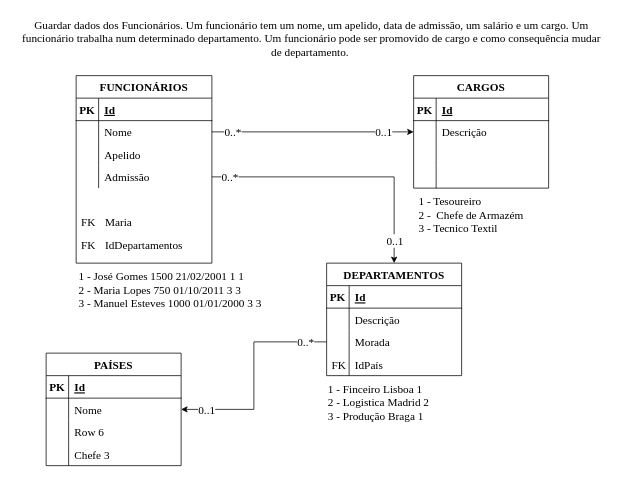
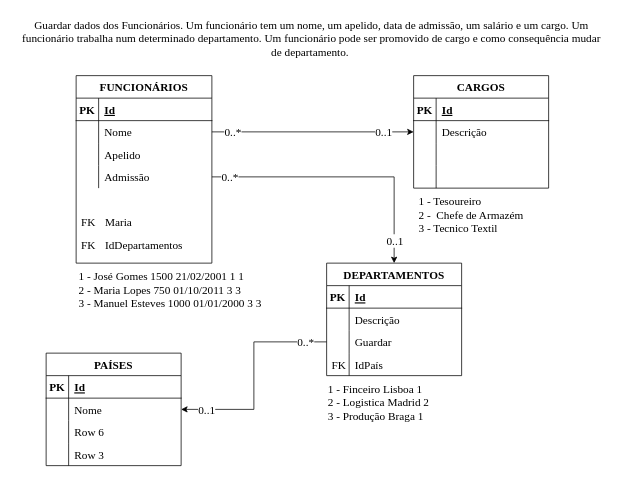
  <mxCell id="0" />
  <mxCell id="1" parent="0" />
  <mxCell id="2" value="&lt;font face=&quot;Times New Roman&quot; style=&quot;font-size: 15px;&quot;&gt;Guardar dados dos Funcionários. Um funcionário tem um nome, um apelido, data de admissão, um salário e um cargo. Um funcionário trabalha num determinado departamento. Um funcionário pode ser promovido de cargo e como consequência mudar de departamento.&amp;nbsp;&lt;/font&gt;" style="text;html=1;strokeColor=none;fillColor=none;align=center;verticalAlign=middle;whiteSpace=wrap;rounded=0;strokeWidth=3;" vertex="1" parent="1"><mxGeometry x="20" y="20" width="790" height="60" as="geometry" /></mxCell>
  <mxCell id="3" value="FUNCIONÁRIOS" style="shape=table;startSize=30;container=1;collapsible=1;childLayout=tableLayout;fixedRows=1;rowLines=0;fontStyle=1;align=center;resizeLast=1;fontFamily=Times New Roman;fontSize=15;" vertex="1" parent="1"><mxGeometry x="101" y="100" width="181" height="250" as="geometry"><mxRectangle x="19" y="110" width="80" height="30" as="alternateBounds" /></mxGeometry></mxCell>
  <mxCell id="4" value="" style="shape=tableRow;horizontal=0;startSize=0;swimlaneHead=0;swimlaneBody=0;fillColor=none;collapsible=0;dropTarget=0;points=[[0,0.5],[1,0.5]];portConstraint=eastwest;top=0;left=0;right=0;bottom=1;fontFamily=Times New Roman;fontSize=15;" vertex="1" parent="3"><mxGeometry y="30" width="181" height="30" as="geometry" /></mxCell>
  <mxCell id="5" value="PK" style="shape=partialRectangle;connectable=0;fillColor=none;top=0;left=0;bottom=0;right=0;fontStyle=1;overflow=hidden;fontFamily=Times New Roman;fontSize=15;" vertex="1" parent="4"><mxGeometry width="30" height="30" as="geometry"><mxRectangle width="30" height="30" as="alternateBounds" /></mxGeometry></mxCell>
  <mxCell id="6" value="Id" style="shape=partialRectangle;connectable=0;fillColor=none;top=0;left=0;bottom=0;right=0;align=left;spacingLeft=6;fontStyle=5;overflow=hidden;fontFamily=Times New Roman;fontSize=15;" vertex="1" parent="4"><mxGeometry x="30" width="151" height="30" as="geometry"><mxRectangle width="151" height="30" as="alternateBounds" /></mxGeometry></mxCell>
  <mxCell id="7" value="" style="shape=tableRow;horizontal=0;startSize=0;swimlaneHead=0;swimlaneBody=0;fillColor=none;collapsible=0;dropTarget=0;points=[[0,0.5],[1,0.5]];portConstraint=eastwest;top=0;left=0;right=0;bottom=0;fontFamily=Times New Roman;fontSize=15;" vertex="1" parent="3"><mxGeometry y="60" width="181" height="30" as="geometry" /></mxCell>
  <mxCell id="8" value="" style="shape=partialRectangle;connectable=0;fillColor=none;top=0;left=0;bottom=0;right=0;editable=1;overflow=hidden;fontFamily=Times New Roman;fontSize=15;" vertex="1" parent="7"><mxGeometry width="30" height="30" as="geometry"><mxRectangle width="30" height="30" as="alternateBounds" /></mxGeometry></mxCell>
  <mxCell id="9" value="Nome" style="shape=partialRectangle;connectable=0;fillColor=none;top=0;left=0;bottom=0;right=0;align=left;spacingLeft=6;overflow=hidden;fontFamily=Times New Roman;fontSize=15;" vertex="1" parent="7"><mxGeometry x="30" width="151" height="30" as="geometry"><mxRectangle width="151" height="30" as="alternateBounds" /></mxGeometry></mxCell>
  <mxCell id="10" value="" style="shape=tableRow;horizontal=0;startSize=0;swimlaneHead=0;swimlaneBody=0;fillColor=none;collapsible=0;dropTarget=0;points=[[0,0.5],[1,0.5]];portConstraint=eastwest;top=0;left=0;right=0;bottom=0;fontFamily=Times New Roman;fontSize=15;" vertex="1" parent="3"><mxGeometry y="90" width="181" height="30" as="geometry" /></mxCell>
  <mxCell id="11" value="" style="shape=partialRectangle;connectable=0;fillColor=none;top=0;left=0;bottom=0;right=0;editable=1;overflow=hidden;fontFamily=Times New Roman;fontSize=15;" vertex="1" parent="10"><mxGeometry width="30" height="30" as="geometry"><mxRectangle width="30" height="30" as="alternateBounds" /></mxGeometry></mxCell>
  <mxCell id="12" value="Apelido" style="shape=partialRectangle;connectable=0;fillColor=none;top=0;left=0;bottom=0;right=0;align=left;spacingLeft=6;overflow=hidden;fontFamily=Times New Roman;fontSize=15;" vertex="1" parent="10"><mxGeometry x="30" width="151" height="30" as="geometry"><mxRectangle width="151" height="30" as="alternateBounds" /></mxGeometry></mxCell>
  <mxCell id="13" value="" style="shape=tableRow;horizontal=0;startSize=0;swimlaneHead=0;swimlaneBody=0;fillColor=none;collapsible=0;dropTarget=0;points=[[0,0.5],[1,0.5]];portConstraint=eastwest;top=0;left=0;right=0;bottom=0;fontFamily=Times New Roman;fontSize=15;" vertex="1" parent="3"><mxGeometry y="120" width="181" height="30" as="geometry" /></mxCell>
  <mxCell id="14" value="" style="shape=partialRectangle;connectable=0;fillColor=none;top=0;left=0;bottom=0;right=0;editable=1;overflow=hidden;fontFamily=Times New Roman;fontSize=15;" vertex="1" parent="13"><mxGeometry width="30" height="30" as="geometry"><mxRectangle width="30" height="30" as="alternateBounds" /></mxGeometry></mxCell>
  <mxCell id="15" value="Admissão" style="shape=partialRectangle;connectable=0;fillColor=none;top=0;left=0;bottom=0;right=0;align=left;spacingLeft=6;overflow=hidden;fontFamily=Times New Roman;fontSize=15;" vertex="1" parent="13"><mxGeometry x="30" width="151" height="30" as="geometry"><mxRectangle width="151" height="30" as="alternateBounds" /></mxGeometry></mxCell>
  <mxCell id="16" value="Maria" style="shape=partialRectangle;connectable=0;fillColor=none;top=0;left=0;bottom=0;right=0;align=left;spacingLeft=6;overflow=hidden;fontFamily=Times New Roman;fontSize=15;" vertex="1" parent="1"><mxGeometry x="132" y="280" width="150" height="30" as="geometry"><mxRectangle width="150" height="30" as="alternateBounds" /></mxGeometry></mxCell>
  <mxCell id="17" value="CARGOS" style="shape=table;startSize=30;container=1;collapsible=1;childLayout=tableLayout;fixedRows=1;rowLines=0;fontStyle=1;align=center;resizeLast=1;fontFamily=Times New Roman;fontSize=15;" vertex="1" parent="1"><mxGeometry x="551" y="100" width="180" height="150" as="geometry" /></mxCell>
  <mxCell id="18" value="" style="shape=tableRow;horizontal=0;startSize=0;swimlaneHead=0;swimlaneBody=0;fillColor=none;collapsible=0;dropTarget=0;points=[[0,0.5],[1,0.5]];portConstraint=eastwest;top=0;left=0;right=0;bottom=1;fontFamily=Times New Roman;fontSize=15;" vertex="1" parent="17"><mxGeometry y="30" width="180" height="30" as="geometry" /></mxCell>
  <mxCell id="19" value="PK" style="shape=partialRectangle;connectable=0;fillColor=none;top=0;left=0;bottom=0;right=0;fontStyle=1;overflow=hidden;fontFamily=Times New Roman;fontSize=15;" vertex="1" parent="18"><mxGeometry width="30" height="30" as="geometry"><mxRectangle width="30" height="30" as="alternateBounds" /></mxGeometry></mxCell>
  <mxCell id="20" value="Id" style="shape=partialRectangle;connectable=0;fillColor=none;top=0;left=0;bottom=0;right=0;align=left;spacingLeft=6;fontStyle=5;overflow=hidden;fontFamily=Times New Roman;fontSize=15;" vertex="1" parent="18"><mxGeometry x="30" width="150" height="30" as="geometry"><mxRectangle width="150" height="30" as="alternateBounds" /></mxGeometry></mxCell>
  <mxCell id="21" value="" style="shape=tableRow;horizontal=0;startSize=0;swimlaneHead=0;swimlaneBody=0;fillColor=none;collapsible=0;dropTarget=0;points=[[0,0.5],[1,0.5]];portConstraint=eastwest;top=0;left=0;right=0;bottom=0;fontFamily=Times New Roman;fontSize=15;" vertex="1" parent="17"><mxGeometry y="60" width="180" height="30" as="geometry" /></mxCell>
  <mxCell id="22" value="" style="shape=partialRectangle;connectable=0;fillColor=none;top=0;left=0;bottom=0;right=0;editable=1;overflow=hidden;fontFamily=Times New Roman;fontSize=15;" vertex="1" parent="21"><mxGeometry width="30" height="30" as="geometry"><mxRectangle width="30" height="30" as="alternateBounds" /></mxGeometry></mxCell>
  <mxCell id="23" value="Descrição" style="shape=partialRectangle;connectable=0;fillColor=none;top=0;left=0;bottom=0;right=0;align=left;spacingLeft=6;overflow=hidden;fontFamily=Times New Roman;fontSize=15;" vertex="1" parent="21"><mxGeometry x="30" width="150" height="30" as="geometry"><mxRectangle width="150" height="30" as="alternateBounds" /></mxGeometry></mxCell>
  <mxCell id="24" value="" style="shape=tableRow;horizontal=0;startSize=0;swimlaneHead=0;swimlaneBody=0;fillColor=none;collapsible=0;dropTarget=0;points=[[0,0.5],[1,0.5]];portConstraint=eastwest;top=0;left=0;right=0;bottom=0;fontFamily=Times New Roman;fontSize=15;" vertex="1" parent="17"><mxGeometry y="90" width="180" height="30" as="geometry" /></mxCell>
  <mxCell id="25" value="" style="shape=partialRectangle;connectable=0;fillColor=none;top=0;left=0;bottom=0;right=0;editable=1;overflow=hidden;fontFamily=Times New Roman;fontSize=15;" vertex="1" parent="24"><mxGeometry width="30" height="30" as="geometry"><mxRectangle width="30" height="30" as="alternateBounds" /></mxGeometry></mxCell>
  <mxCell id="26" value="" style="shape=partialRectangle;connectable=0;fillColor=none;top=0;left=0;bottom=0;right=0;align=left;spacingLeft=6;overflow=hidden;fontFamily=Times New Roman;fontSize=15;" vertex="1" parent="24"><mxGeometry x="30" width="150" height="30" as="geometry"><mxRectangle width="150" height="30" as="alternateBounds" /></mxGeometry></mxCell>
  <mxCell id="27" value="" style="shape=tableRow;horizontal=0;startSize=0;swimlaneHead=0;swimlaneBody=0;fillColor=none;collapsible=0;dropTarget=0;points=[[0,0.5],[1,0.5]];portConstraint=eastwest;top=0;left=0;right=0;bottom=0;fontFamily=Times New Roman;fontSize=15;" vertex="1" parent="17"><mxGeometry y="120" width="180" height="30" as="geometry" /></mxCell>
  <mxCell id="28" value="" style="shape=partialRectangle;connectable=0;fillColor=none;top=0;left=0;bottom=0;right=0;editable=1;overflow=hidden;fontFamily=Times New Roman;fontSize=15;" vertex="1" parent="27"><mxGeometry width="30" height="30" as="geometry"><mxRectangle width="30" height="30" as="alternateBounds" /></mxGeometry></mxCell>
  <mxCell id="29" value="" style="shape=partialRectangle;connectable=0;fillColor=none;top=0;left=0;bottom=0;right=0;align=left;spacingLeft=6;overflow=hidden;fontFamily=Times New Roman;fontSize=15;" vertex="1" parent="27"><mxGeometry x="30" width="150" height="30" as="geometry"><mxRectangle width="150" height="30" as="alternateBounds" /></mxGeometry></mxCell>
  <mxCell id="30" style="edgeStyle=orthogonalEdgeStyle;rounded=0;orthogonalLoop=1;jettySize=auto;html=1;entryX=0;entryY=0.5;entryDx=0;entryDy=0;fontFamily=Times New Roman;fontSize=15;" edge="1" parent="1" source="7" target="21"><mxGeometry relative="1" as="geometry" /></mxCell>
  <mxCell id="31" value="0..1" style="edgeLabel;html=1;align=center;verticalAlign=middle;resizable=0;points=[];fontSize=15;fontFamily=Times New Roman;" vertex="1" connectable="0" parent="30"><mxGeometry x="0.667" y="-4" relative="1" as="geometry"><mxPoint x="4" y="-5" as="offset" /></mxGeometry></mxCell>
  <mxCell id="32" value="0..*" style="edgeLabel;html=1;align=center;verticalAlign=middle;resizable=0;points=[];fontSize=15;fontFamily=Times New Roman;" vertex="1" connectable="0" parent="30"><mxGeometry x="-0.741" y="-2" relative="1" as="geometry"><mxPoint x="-8" y="-3" as="offset" /></mxGeometry></mxCell>
  <mxCell id="33" value="1 - Tesoureiro&lt;br&gt;2 -&amp;nbsp; Chefe de Armazém&amp;nbsp;&lt;br&gt;3 - Tecnico Textil&amp;nbsp;" style="text;html=1;strokeColor=none;fillColor=none;align=left;verticalAlign=middle;whiteSpace=wrap;rounded=0;fontFamily=Times New Roman;fontSize=15;" vertex="1" parent="1"><mxGeometry x="556" y="240" width="170" height="90" as="geometry" /></mxCell>
  <mxCell id="34" value="&lt;div style=&quot;text-align: left;&quot;&gt;&lt;span style=&quot;background-color: initial;&quot;&gt;1 - José Gomes 1500 21/02/2001 1 1&lt;/span&gt;&lt;/div&gt;&lt;div style=&quot;text-align: left;&quot;&gt;&lt;span style=&quot;background-color: initial;&quot;&gt;2 - Maria Lopes 750 01/10/2011 3 3&lt;/span&gt;&lt;/div&gt;&lt;div style=&quot;text-align: left;&quot;&gt;&lt;span style=&quot;background-color: initial;&quot;&gt;3 - Manuel Esteves 1000 01/01/2000 3 3&lt;/span&gt;&lt;/div&gt;" style="text;html=1;align=center;verticalAlign=middle;resizable=0;points=[];autosize=1;strokeColor=none;fillColor=none;fontSize=15;fontFamily=Times New Roman;rotation=0;" vertex="1" parent="1"><mxGeometry x="91" y="350" width="270" height="70" as="geometry" /></mxCell>
  <mxCell id="35" value="FK" style="text;html=1;align=center;verticalAlign=middle;resizable=0;points=[];autosize=1;strokeColor=none;fillColor=none;fontSize=15;fontFamily=Times New Roman;" vertex="1" parent="1"><mxGeometry x="97" y="280" width="40" height="30" as="geometry" /></mxCell>
  <mxCell id="36" value="DEPARTAMENTOS" style="shape=table;startSize=30;container=1;collapsible=1;childLayout=tableLayout;fixedRows=1;rowLines=0;fontStyle=1;align=center;resizeLast=1;fontFamily=Times New Roman;fontSize=15;" vertex="1" parent="1"><mxGeometry x="435" y="350" width="180" height="150" as="geometry" /></mxCell>
  <mxCell id="37" value="" style="shape=tableRow;horizontal=0;startSize=0;swimlaneHead=0;swimlaneBody=0;fillColor=none;collapsible=0;dropTarget=0;points=[[0,0.5],[1,0.5]];portConstraint=eastwest;top=0;left=0;right=0;bottom=1;fontFamily=Times New Roman;fontSize=15;" vertex="1" parent="36"><mxGeometry y="30" width="180" height="30" as="geometry" /></mxCell>
  <mxCell id="38" value="PK" style="shape=partialRectangle;connectable=0;fillColor=none;top=0;left=0;bottom=0;right=0;fontStyle=1;overflow=hidden;fontFamily=Times New Roman;fontSize=15;" vertex="1" parent="37"><mxGeometry width="30" height="30" as="geometry"><mxRectangle width="30" height="30" as="alternateBounds" /></mxGeometry></mxCell>
  <mxCell id="39" value="Id" style="shape=partialRectangle;connectable=0;fillColor=none;top=0;left=0;bottom=0;right=0;align=left;spacingLeft=6;fontStyle=5;overflow=hidden;fontFamily=Times New Roman;fontSize=15;" vertex="1" parent="37"><mxGeometry x="30" width="150" height="30" as="geometry"><mxRectangle width="150" height="30" as="alternateBounds" /></mxGeometry></mxCell>
  <mxCell id="40" value="" style="shape=tableRow;horizontal=0;startSize=0;swimlaneHead=0;swimlaneBody=0;fillColor=none;collapsible=0;dropTarget=0;points=[[0,0.5],[1,0.5]];portConstraint=eastwest;top=0;left=0;right=0;bottom=0;fontFamily=Times New Roman;fontSize=15;" vertex="1" parent="36"><mxGeometry y="60" width="180" height="30" as="geometry" /></mxCell>
  <mxCell id="41" value="" style="shape=partialRectangle;connectable=0;fillColor=none;top=0;left=0;bottom=0;right=0;editable=1;overflow=hidden;fontFamily=Times New Roman;fontSize=15;" vertex="1" parent="40"><mxGeometry width="30" height="30" as="geometry"><mxRectangle width="30" height="30" as="alternateBounds" /></mxGeometry></mxCell>
  <mxCell id="42" value="Descrição" style="shape=partialRectangle;connectable=0;fillColor=none;top=0;left=0;bottom=0;right=0;align=left;spacingLeft=6;overflow=hidden;fontFamily=Times New Roman;fontSize=15;" vertex="1" parent="40"><mxGeometry x="30" width="150" height="30" as="geometry"><mxRectangle width="150" height="30" as="alternateBounds" /></mxGeometry></mxCell>
  <mxCell id="43" value="" style="shape=tableRow;horizontal=0;startSize=0;swimlaneHead=0;swimlaneBody=0;fillColor=none;collapsible=0;dropTarget=0;points=[[0,0.5],[1,0.5]];portConstraint=eastwest;top=0;left=0;right=0;bottom=0;fontFamily=Times New Roman;fontSize=15;" vertex="1" parent="36"><mxGeometry y="90" width="180" height="30" as="geometry" /></mxCell>
  <mxCell id="44" value="" style="shape=partialRectangle;connectable=0;fillColor=none;top=0;left=0;bottom=0;right=0;editable=1;overflow=hidden;fontFamily=Times New Roman;fontSize=15;" vertex="1" parent="43"><mxGeometry width="30" height="30" as="geometry"><mxRectangle width="30" height="30" as="alternateBounds" /></mxGeometry></mxCell>
- <mxCell id="45" value="Morada" style="shape=partialRectangle;connectable=0;fillColor=none;top=0;left=0;bottom=0;right=0;align=left;spacingLeft=6;overflow=hidden;fontFamily=Times New Roman;fontSize=15;" vertex="1" parent="43"><mxGeometry x="30" width="150" height="30" as="geometry"><mxRectangle width="150" height="30" as="alternateBounds" /></mxGeometry></mxCell>
+ <mxCell id="45" value="Guardar" style="shape=partialRectangle;connectable=0;fillColor=none;top=0;left=0;bottom=0;right=0;align=left;spacingLeft=6;overflow=hidden;fontFamily=Times New Roman;fontSize=15;" vertex="1" parent="43"><mxGeometry x="30" width="150" height="30" as="geometry"><mxRectangle width="150" height="30" as="alternateBounds" /></mxGeometry></mxCell>
  <mxCell id="46" value="" style="shape=tableRow;horizontal=0;startSize=0;swimlaneHead=0;swimlaneBody=0;fillColor=none;collapsible=0;dropTarget=0;points=[[0,0.5],[1,0.5]];portConstraint=eastwest;top=0;left=0;right=0;bottom=0;fontFamily=Times New Roman;fontSize=15;" vertex="1" parent="36"><mxGeometry y="120" width="180" height="30" as="geometry" /></mxCell>
  <mxCell id="47" value="" style="shape=partialRectangle;connectable=0;fillColor=none;top=0;left=0;bottom=0;right=0;editable=1;overflow=hidden;fontFamily=Times New Roman;fontSize=15;" vertex="1" parent="46"><mxGeometry width="30" height="30" as="geometry"><mxRectangle width="30" height="30" as="alternateBounds" /></mxGeometry></mxCell>
  <mxCell id="48" value="IdPaís" style="shape=partialRectangle;connectable=0;fillColor=none;top=0;left=0;bottom=0;right=0;align=left;spacingLeft=6;overflow=hidden;fontFamily=Times New Roman;fontSize=15;" vertex="1" parent="46"><mxGeometry x="30" width="150" height="30" as="geometry"><mxRectangle width="150" height="30" as="alternateBounds" /></mxGeometry></mxCell>
  <mxCell id="49" style="edgeStyle=orthogonalEdgeStyle;rounded=0;orthogonalLoop=1;jettySize=auto;html=1;entryX=0.5;entryY=0;entryDx=0;entryDy=0;fontFamily=Times New Roman;fontSize=15;" edge="1" parent="1" source="13" target="36"><mxGeometry relative="1" as="geometry" /></mxCell>
  <mxCell id="50" value="0..1" style="edgeLabel;html=1;align=center;verticalAlign=middle;resizable=0;points=[];fontSize=15;fontFamily=Times New Roman;" vertex="1" connectable="0" parent="49"><mxGeometry x="0.787" relative="1" as="geometry"><mxPoint y="7" as="offset" /></mxGeometry></mxCell>
  <mxCell id="51" value="0..*" style="edgeLabel;html=1;align=center;verticalAlign=middle;resizable=0;points=[];fontSize=15;fontFamily=Times New Roman;" vertex="1" connectable="0" parent="49"><mxGeometry x="-0.907" y="1" relative="1" as="geometry"><mxPoint x="6" as="offset" /></mxGeometry></mxCell>
  <mxCell id="52" value="1 - Finceiro Lisboa 1&lt;br&gt;2 - Logistica Madrid 2&lt;br&gt;3 - Produção Braga 1" style="text;html=1;align=left;verticalAlign=middle;resizable=0;points=[];autosize=1;strokeColor=none;fillColor=none;fontSize=15;fontFamily=Times New Roman;" vertex="1" parent="1"><mxGeometry x="435" y="500" width="160" height="70" as="geometry" /></mxCell>
  <mxCell id="53" value="IdDepartamentos" style="shape=partialRectangle;connectable=0;fillColor=none;top=0;left=0;bottom=0;right=0;align=left;spacingLeft=6;overflow=hidden;fontFamily=Times New Roman;fontSize=15;" vertex="1" parent="1"><mxGeometry x="132" y="310" width="150" height="30" as="geometry"><mxRectangle width="150" height="30" as="alternateBounds" /></mxGeometry></mxCell>
  <mxCell id="54" value="FK" style="text;html=1;align=center;verticalAlign=middle;resizable=0;points=[];autosize=1;strokeColor=none;fillColor=none;fontSize=15;fontFamily=Times New Roman;" vertex="1" parent="1"><mxGeometry x="97" y="310" width="40" height="30" as="geometry" /></mxCell>
  <mxCell id="55" value="PAÍSES" style="shape=table;startSize=30;container=1;collapsible=1;childLayout=tableLayout;fixedRows=1;rowLines=0;fontStyle=1;align=center;resizeLast=1;fontFamily=Times New Roman;fontSize=15;" vertex="1" parent="1"><mxGeometry x="61" y="470" width="180" height="150" as="geometry" /></mxCell>
  <mxCell id="56" value="" style="shape=tableRow;horizontal=0;startSize=0;swimlaneHead=0;swimlaneBody=0;fillColor=none;collapsible=0;dropTarget=0;points=[[0,0.5],[1,0.5]];portConstraint=eastwest;top=0;left=0;right=0;bottom=1;fontFamily=Times New Roman;fontSize=15;" vertex="1" parent="55"><mxGeometry y="30" width="180" height="30" as="geometry" /></mxCell>
  <mxCell id="57" value="PK" style="shape=partialRectangle;connectable=0;fillColor=none;top=0;left=0;bottom=0;right=0;fontStyle=1;overflow=hidden;fontFamily=Times New Roman;fontSize=15;" vertex="1" parent="56"><mxGeometry width="30" height="30" as="geometry"><mxRectangle width="30" height="30" as="alternateBounds" /></mxGeometry></mxCell>
  <mxCell id="58" value="Id" style="shape=partialRectangle;connectable=0;fillColor=none;top=0;left=0;bottom=0;right=0;align=left;spacingLeft=6;fontStyle=5;overflow=hidden;fontFamily=Times New Roman;fontSize=15;" vertex="1" parent="56"><mxGeometry x="30" width="150" height="30" as="geometry"><mxRectangle width="150" height="30" as="alternateBounds" /></mxGeometry></mxCell>
  <mxCell id="59" value="" style="shape=tableRow;horizontal=0;startSize=0;swimlaneHead=0;swimlaneBody=0;fillColor=none;collapsible=0;dropTarget=0;points=[[0,0.5],[1,0.5]];portConstraint=eastwest;top=0;left=0;right=0;bottom=0;fontFamily=Times New Roman;fontSize=15;" vertex="1" parent="55"><mxGeometry y="60" width="180" height="30" as="geometry" /></mxCell>
  <mxCell id="60" value="" style="shape=partialRectangle;connectable=0;fillColor=none;top=0;left=0;bottom=0;right=0;editable=1;overflow=hidden;fontFamily=Times New Roman;fontSize=15;" vertex="1" parent="59"><mxGeometry width="30" height="30" as="geometry"><mxRectangle width="30" height="30" as="alternateBounds" /></mxGeometry></mxCell>
  <mxCell id="61" value="Nome" style="shape=partialRectangle;connectable=0;fillColor=none;top=0;left=0;bottom=0;right=0;align=left;spacingLeft=6;overflow=hidden;fontFamily=Times New Roman;fontSize=15;" vertex="1" parent="59"><mxGeometry x="30" width="150" height="30" as="geometry"><mxRectangle width="150" height="30" as="alternateBounds" /></mxGeometry></mxCell>
  <mxCell id="62" value="" style="shape=tableRow;horizontal=0;startSize=0;swimlaneHead=0;swimlaneBody=0;fillColor=none;collapsible=0;dropTarget=0;points=[[0,0.5],[1,0.5]];portConstraint=eastwest;top=0;left=0;right=0;bottom=0;fontFamily=Times New Roman;fontSize=15;" vertex="1" parent="55"><mxGeometry y="90" width="180" height="30" as="geometry" /></mxCell>
  <mxCell id="63" value="" style="shape=partialRectangle;connectable=0;fillColor=none;top=0;left=0;bottom=0;right=0;editable=1;overflow=hidden;fontFamily=Times New Roman;fontSize=15;" vertex="1" parent="62"><mxGeometry width="30" height="30" as="geometry"><mxRectangle width="30" height="30" as="alternateBounds" /></mxGeometry></mxCell>
  <mxCell id="64" value="Row 6" style="shape=partialRectangle;connectable=0;fillColor=none;top=0;left=0;bottom=0;right=0;align=left;spacingLeft=6;overflow=hidden;fontFamily=Times New Roman;fontSize=15;" vertex="1" parent="62"><mxGeometry x="30" width="150" height="30" as="geometry"><mxRectangle width="150" height="30" as="alternateBounds" /></mxGeometry></mxCell>
  <mxCell id="65" value="" style="shape=tableRow;horizontal=0;startSize=0;swimlaneHead=0;swimlaneBody=0;fillColor=none;collapsible=0;dropTarget=0;points=[[0,0.5],[1,0.5]];portConstraint=eastwest;top=0;left=0;right=0;bottom=0;fontFamily=Times New Roman;fontSize=15;" vertex="1" parent="55"><mxGeometry y="120" width="180" height="30" as="geometry" /></mxCell>
  <mxCell id="66" value="" style="shape=partialRectangle;connectable=0;fillColor=none;top=0;left=0;bottom=0;right=0;editable=1;overflow=hidden;fontFamily=Times New Roman;fontSize=15;" vertex="1" parent="65"><mxGeometry width="30" height="30" as="geometry"><mxRectangle width="30" height="30" as="alternateBounds" /></mxGeometry></mxCell>
- <mxCell id="67" value="Chefe 3" style="shape=partialRectangle;connectable=0;fillColor=none;top=0;left=0;bottom=0;right=0;align=left;spacingLeft=6;overflow=hidden;fontFamily=Times New Roman;fontSize=15;" vertex="1" parent="65"><mxGeometry x="30" width="150" height="30" as="geometry"><mxRectangle width="150" height="30" as="alternateBounds" /></mxGeometry></mxCell>
+ <mxCell id="67" value="Row 3" style="shape=partialRectangle;connectable=0;fillColor=none;top=0;left=0;bottom=0;right=0;align=left;spacingLeft=6;overflow=hidden;fontFamily=Times New Roman;fontSize=15;" vertex="1" parent="65"><mxGeometry x="30" width="150" height="30" as="geometry"><mxRectangle width="150" height="30" as="alternateBounds" /></mxGeometry></mxCell>
  <mxCell id="68" style="edgeStyle=orthogonalEdgeStyle;rounded=0;orthogonalLoop=1;jettySize=auto;html=1;entryX=1;entryY=0.5;entryDx=0;entryDy=0;fontFamily=Times New Roman;fontSize=15;" edge="1" parent="1" source="43" target="59"><mxGeometry relative="1" as="geometry" /></mxCell>
  <mxCell id="69" value="0..*" style="edgeLabel;html=1;align=center;verticalAlign=middle;resizable=0;points=[];fontSize=15;fontFamily=Times New Roman;" vertex="1" connectable="0" parent="68"><mxGeometry x="-0.798" y="1" relative="1" as="geometry"><mxPoint y="-2" as="offset" /></mxGeometry></mxCell>
  <mxCell id="70" value="0..1" style="edgeLabel;html=1;align=center;verticalAlign=middle;resizable=0;points=[];fontSize=15;fontFamily=Times New Roman;" vertex="1" connectable="0" parent="68"><mxGeometry x="0.838" y="1" relative="1" as="geometry"><mxPoint x="10" y="-2" as="offset" /></mxGeometry></mxCell>
  <mxCell id="71" value="FK" style="text;html=1;align=center;verticalAlign=middle;resizable=0;points=[];autosize=1;strokeColor=none;fillColor=none;fontSize=15;fontFamily=Times New Roman;" vertex="1" parent="1"><mxGeometry x="431" y="470" width="40" height="30" as="geometry" /></mxCell>
